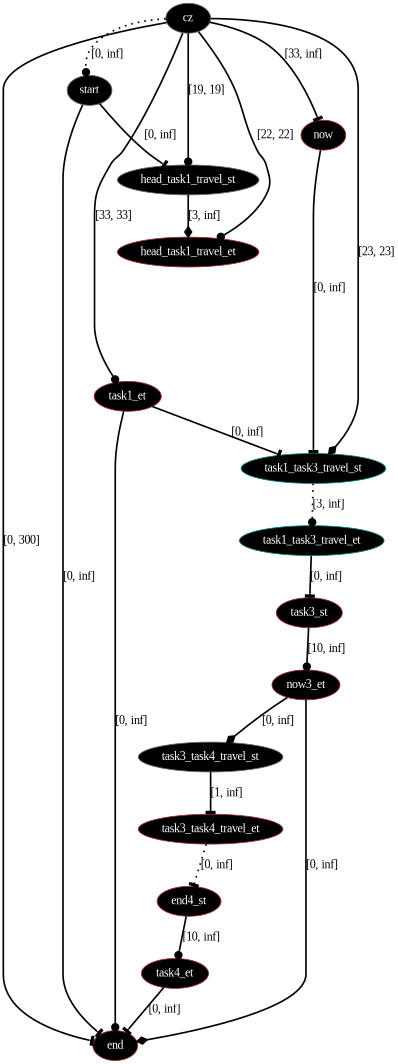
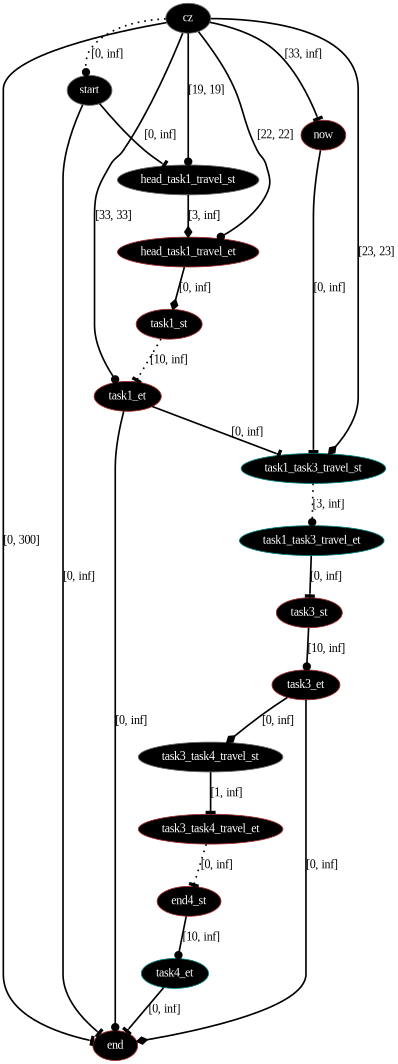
  digraph {
    fontname="Liberation Serif"
    node [color=brown fillcolor=black fontcolor=white fontname="Liberation Serif" style=filled]
    edge [arrowhead=tee color=black fontname="Liberation Serif" penwidth=2 style=bold]
    n1 [color=gray40 label=cz]
    n2 [color=gray40 label=start]
    n3 [label=now]
    n4 [label=end]
    n5 [color=gray40 label=head_task1_travel_st]
    n6 [label=head_task1_travel_et]
    n7 [label=task1_et]
    n8 [color=teal label=task1_task3_travel_st]
+   n9 [label=task1_st]
    n10 [color=teal label=task1_task3_travel_et]
    n11 [label=task3_st]
-   n12 [label=now3_et]
+   n12 [label=task3_et]
    n13 [color=gray40 label=task3_task4_travel_st]
    n14 [label=task3_task4_travel_et]
    n15 [label=end4_st]
-   n16 [label=task4_et]
+   n16 [color=teal label=task4_et]
    n1 -> n2 [arrowhead=dot label="[0, inf]" style=dotted]
    n1 -> n3 [label="[33, inf]"]
    n1 -> n4 [label="[0, 300]" style=solid]
    n1 -> n5 [arrowhead=dot label="[19, 19]" style=solid]
    n1 -> n6 [arrowhead=dot label="[22, 22]"]
    n1 -> n7 [arrowhead=dot label="[33, 33]"]
    n1 -> n8 [arrowhead=diamond label="[23, 23]"]
    n2 -> n4 [label="[0, inf]"]
    n2 -> n5 [label="[0, inf]"]
    n3 -> n8 [label="[0, inf]"]
    n5 -> n6 [arrowhead=diamond label="[3, inf]"]
+   n6 -> n9 [arrowhead=diamond label="[0, inf]" style=solid]
    n7 -> n4 [arrowhead=dot label="[0, inf]" style=solid]
    n7 -> n8 [label="[0, inf]"]
    n8 -> n10 [arrowhead=dot label="[3, inf]" style=dotted]
+   n9 -> n7 [label="[10, inf]" style=dotted]
    n10 -> n11 [label="[0, inf]"]
    n11 -> n12 [arrowhead=dot label="[10, inf]"]
    n12 -> n4 [arrowhead=diamond label="[0, inf]"]
    n12 -> n13 [arrowhead=diamond label="[0, inf]" style=solid]
    n13 -> n14 [label="[1, inf]" style=solid]
    n14 -> n15 [label="[0, inf]" style=dotted]
    n15 -> n16 [arrowhead=dot label="[10, inf]"]
    n16 -> n4 [label="[0, inf]" style=solid]
  }
